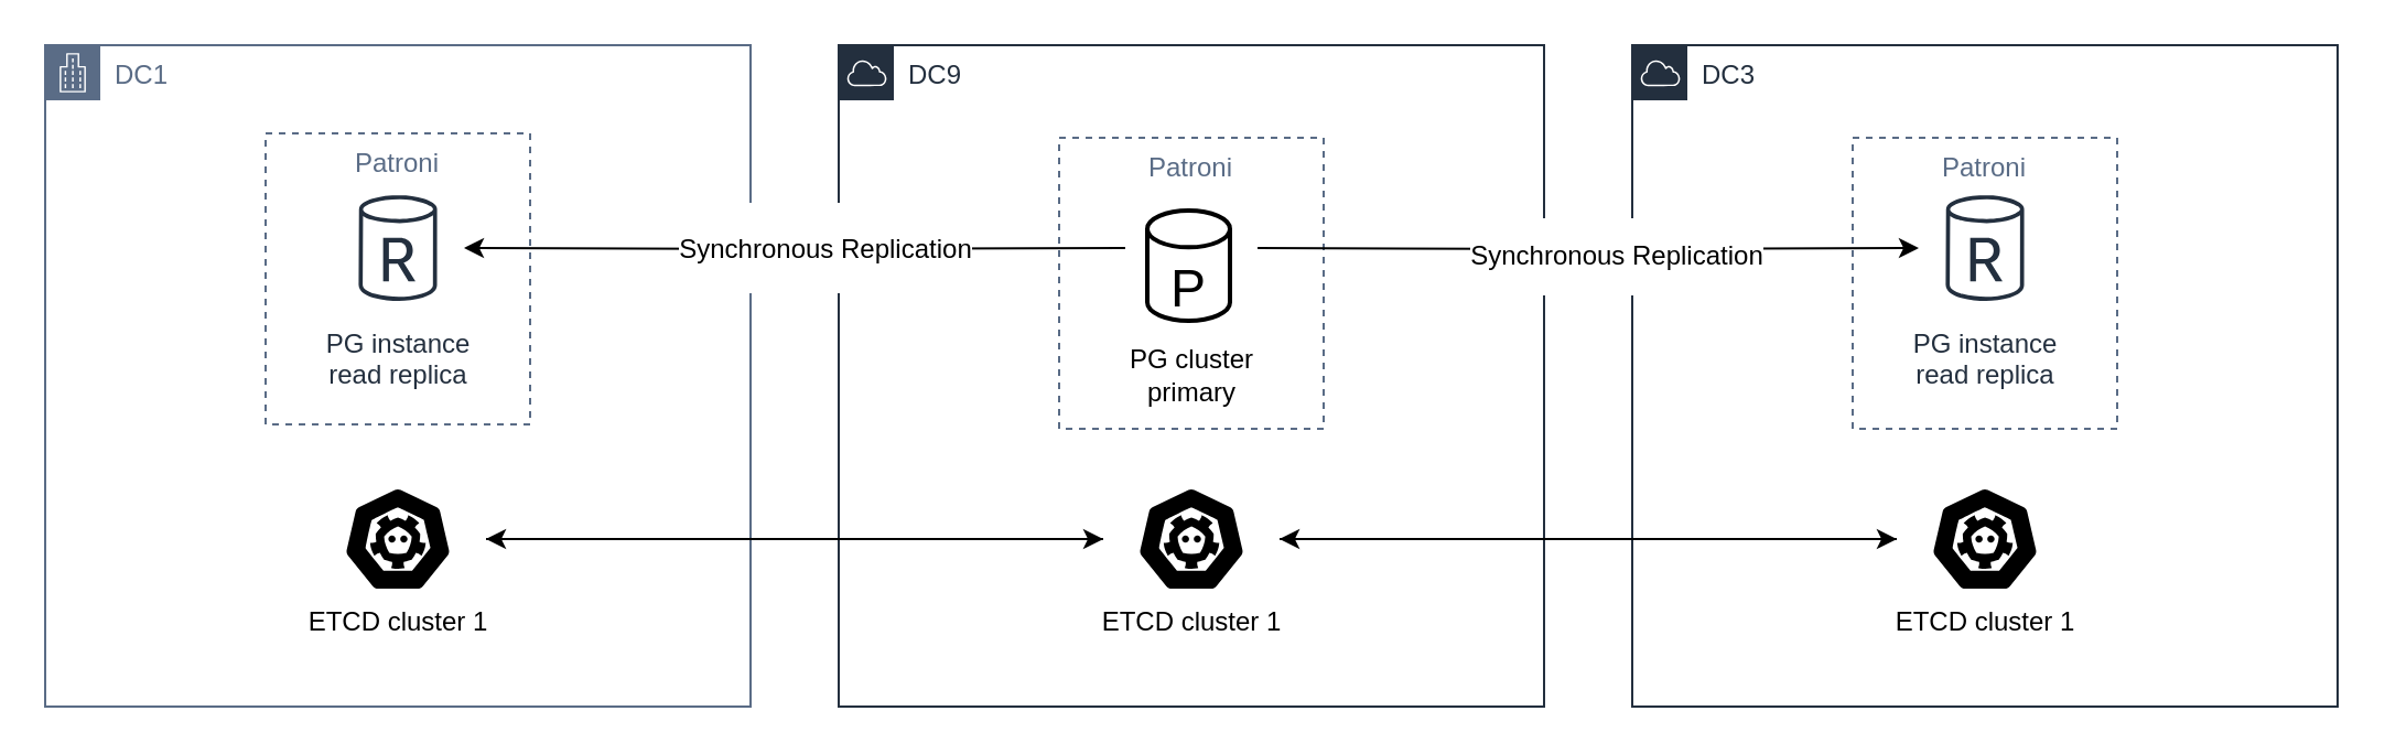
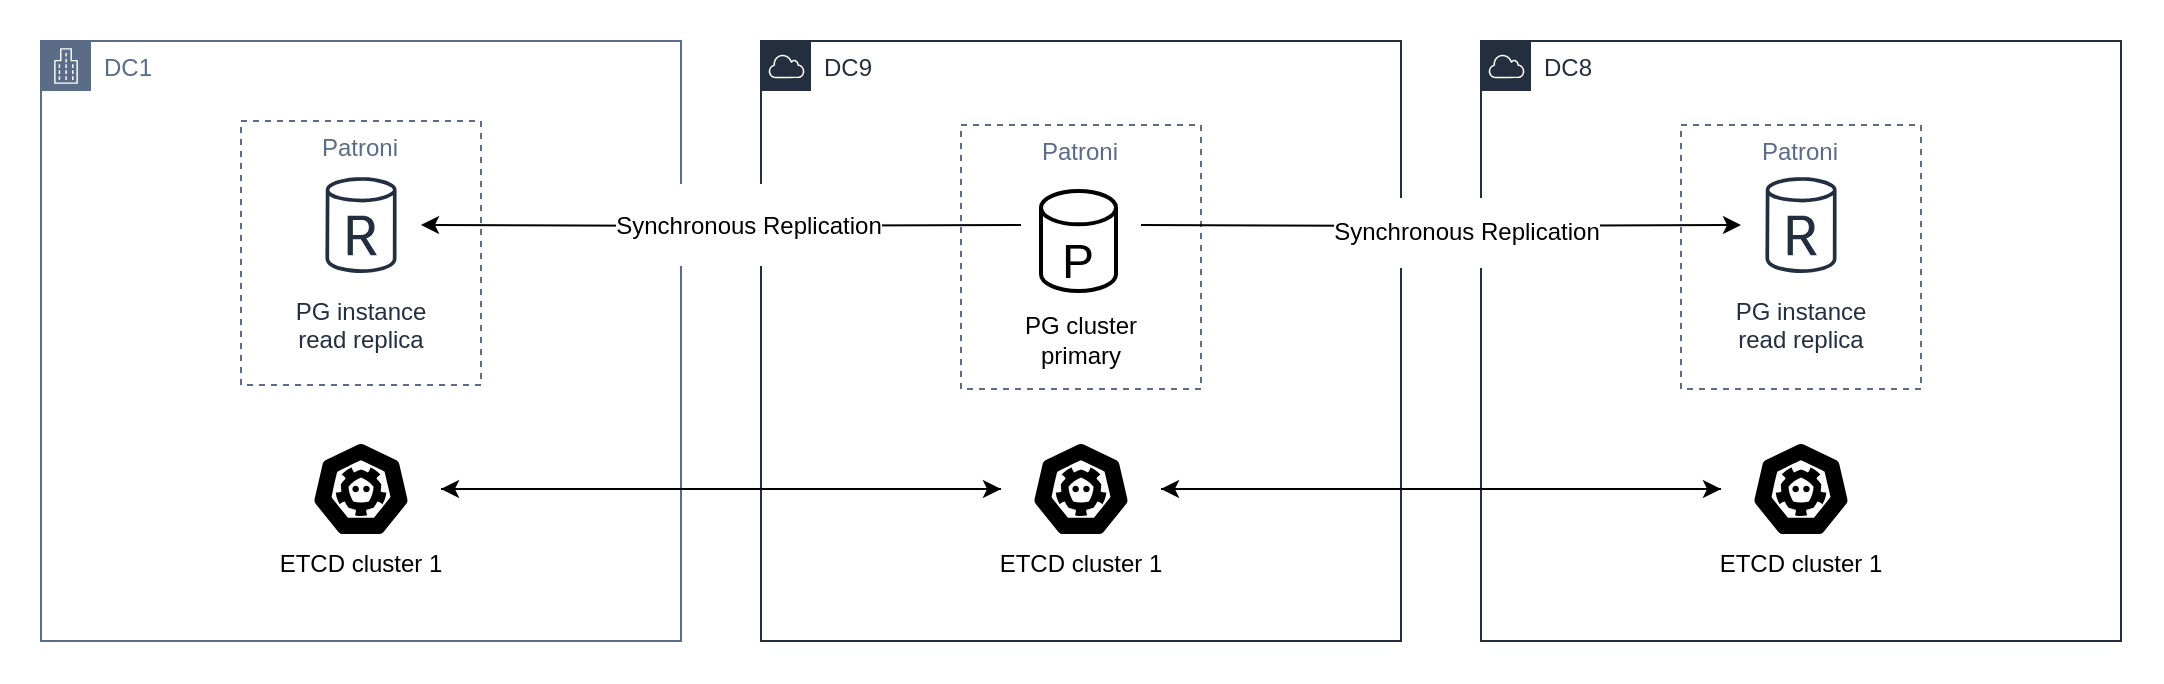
  <mxCell id="0" />
  <mxCell id="1" parent="0" />
  <mxCell id="2" value="DC9" style="points=[[0,0],[0.25,0],[0.5,0],[0.75,0],[1,0],[1,0.25],[1,0.5],[1,0.75],[1,1],[0.75,1],[0.5,1],[0.25,1],[0,1],[0,0.75],[0,0.5],[0,0.25]];outlineConnect=0;gradientColor=none;html=1;whiteSpace=wrap;fontSize=12;fontStyle=0;container=1;pointerEvents=0;collapsible=0;recursiveResize=0;shape=mxgraph.aws4.group;grIcon=mxgraph.aws4.group_aws_cloud;strokeColor=#232F3E;fillColor=none;verticalAlign=top;align=left;spacingLeft=30;fontColor=#232F3E;dashed=0;" parent="1" vertex="1"><mxGeometry x="380" y="20" width="320" height="300" as="geometry" /></mxCell>
  <mxCell id="3" value="Patroni" style="fillColor=none;strokeColor=#5A6C86;dashed=1;verticalAlign=top;fontStyle=0;fontColor=#5A6C86;whiteSpace=wrap;html=1;" parent="2" vertex="1"><mxGeometry x="100" y="42" width="120" height="132" as="geometry" /></mxCell>
  <mxCell id="4" value="ETCD cluster 1" style="sketch=0;html=1;dashed=0;whitespace=wrap;fillColor=#000000;strokeColor=#ffffff;points=[[0.005,0.63,0],[0.1,0.2,0],[0.9,0.2,0],[0.5,0,0],[0.995,0.63,0],[0.72,0.99,0],[0.5,1,0],[0.28,0.99,0]];verticalLabelPosition=bottom;align=center;verticalAlign=top;shape=mxgraph.kubernetes.icon;prIcon=etcd" parent="2" vertex="1"><mxGeometry x="120" y="200" width="80" height="48" as="geometry" /></mxCell>
  <mxCell id="5" value="&lt;div&gt;&lt;br&gt;&lt;/div&gt;&lt;div style=&quot;font-size: 6px;&quot;&gt;&lt;br&gt;&lt;/div&gt;&lt;div&gt;&lt;font style=&quot;font-size: 13px;&quot;&gt;&lt;font style=&quot;font-size: 14px;&quot;&gt;&lt;font style=&quot;font-size: 15px;&quot;&gt;&lt;font style=&quot;font-size: 16px;&quot;&gt;&lt;font style=&quot;font-size: 17px;&quot;&gt;&lt;font style=&quot;font-size: 18px;&quot;&gt;&lt;font style=&quot;font-size: 19px;&quot;&gt;&lt;font style=&quot;font-size: 20px;&quot;&gt;&lt;font style=&quot;font-size: 21px;&quot;&gt;&lt;font style=&quot;font-size: 22px;&quot;&gt;&lt;font style=&quot;font-size: 23px;&quot;&gt;&lt;font style=&quot;font-size: 24px;&quot;&gt;P&lt;/font&gt;&lt;/font&gt;&lt;/font&gt;&lt;/font&gt;&lt;/font&gt;&lt;/font&gt;&lt;/font&gt;&lt;/font&gt;&lt;/font&gt;&lt;/font&gt;&lt;/font&gt;&lt;/font&gt;&lt;/div&gt;" style="strokeWidth=2;html=1;shape=mxgraph.flowchart.database;whiteSpace=wrap;" vertex="1" parent="2"><mxGeometry x="140" y="75" width="37.5" height="50" as="geometry" /></mxCell>
  <mxCell id="6" value="&lt;div style=&quot;font-size: 12px;&quot;&gt;&lt;font style=&quot;font-size: 12px;&quot;&gt;PG cluster&lt;/font&gt;&lt;/div&gt;&lt;div style=&quot;font-size: 12px;&quot;&gt;&lt;font style=&quot;font-size: 12px;&quot;&gt;&lt;font style=&quot;font-size: 12px;&quot;&gt;primary&lt;/font&gt;&lt;br&gt;&lt;/font&gt;&lt;/div&gt;" style="text;html=1;align=center;verticalAlign=middle;resizable=0;points=[];autosize=1;strokeColor=none;fillColor=none;fontSize=24;" vertex="1" parent="2"><mxGeometry x="115" y="130" width="90" height="40" as="geometry" /></mxCell>
  <mxCell id="7" value="DC1&lt;span style=&quot;white-space: pre;&quot;&gt;&#09;&lt;/span&gt;" style="points=[[0,0],[0.25,0],[0.5,0],[0.75,0],[1,0],[1,0.25],[1,0.5],[1,0.75],[1,1],[0.75,1],[0.5,1],[0.25,1],[0,1],[0,0.75],[0,0.5],[0,0.25]];outlineConnect=0;gradientColor=none;html=1;whiteSpace=wrap;fontSize=12;fontStyle=0;container=1;pointerEvents=0;collapsible=0;recursiveResize=0;shape=mxgraph.aws4.group;grIcon=mxgraph.aws4.group_corporate_data_center;strokeColor=#5A6C86;fillColor=none;verticalAlign=top;align=left;spacingLeft=30;fontColor=#5A6C86;dashed=0;" parent="1" vertex="1"><mxGeometry x="20" y="20" width="320" height="300" as="geometry" /></mxCell>
  <mxCell id="8" value="PG instance&lt;br&gt;read replica" style="sketch=0;outlineConnect=0;fontColor=#232F3E;gradientColor=none;strokeColor=#232F3E;fillColor=#ffffff;dashed=0;verticalLabelPosition=bottom;verticalAlign=top;align=center;html=1;fontSize=12;fontStyle=0;aspect=fixed;shape=mxgraph.aws4.resourceIcon;resIcon=mxgraph.aws4.db_instance_read_replica;" parent="7" vertex="1"><mxGeometry x="130" y="62" width="60" height="60" as="geometry" /></mxCell>
  <mxCell id="9" value="ETCD cluster 1" style="sketch=0;html=1;dashed=0;whitespace=wrap;fillColor=#000000;strokeColor=#ffffff;points=[[0.005,0.63,0],[0.1,0.2,0],[0.9,0.2,0],[0.5,0,0],[0.995,0.63,0],[0.72,0.99,0],[0.5,1,0],[0.28,0.99,0]];verticalLabelPosition=bottom;align=center;verticalAlign=top;shape=mxgraph.kubernetes.icon;prIcon=etcd" parent="7" vertex="1"><mxGeometry x="120" y="200" width="80" height="48" as="geometry" /></mxCell>
  <mxCell id="10" value="Patroni" style="fillColor=none;strokeColor=#5A6C86;dashed=1;verticalAlign=top;fontStyle=0;fontColor=#5A6C86;whiteSpace=wrap;html=1;" parent="7" vertex="1"><mxGeometry x="100" y="40" width="120" height="132" as="geometry" /></mxCell>
- <mxCell id="11" value="DC3" style="points=[[0,0],[0.25,0],[0.5,0],[0.75,0],[1,0],[1,0.25],[1,0.5],[1,0.75],[1,1],[0.75,1],[0.5,1],[0.25,1],[0,1],[0,0.75],[0,0.5],[0,0.25]];outlineConnect=0;gradientColor=none;html=1;whiteSpace=wrap;fontSize=12;fontStyle=0;container=1;pointerEvents=0;collapsible=0;recursiveResize=0;shape=mxgraph.aws4.group;grIcon=mxgraph.aws4.group_aws_cloud;strokeColor=#232F3E;fillColor=none;verticalAlign=top;align=left;spacingLeft=30;fontColor=#232F3E;dashed=0;" parent="1" vertex="1"><mxGeometry x="740" y="20" width="320" height="300" as="geometry" /></mxCell>
+ <mxCell id="11" value="DC8" style="points=[[0,0],[0.25,0],[0.5,0],[0.75,0],[1,0],[1,0.25],[1,0.5],[1,0.75],[1,1],[0.75,1],[0.5,1],[0.25,1],[0,1],[0,0.75],[0,0.5],[0,0.25]];outlineConnect=0;gradientColor=none;html=1;whiteSpace=wrap;fontSize=12;fontStyle=0;container=1;pointerEvents=0;collapsible=0;recursiveResize=0;shape=mxgraph.aws4.group;grIcon=mxgraph.aws4.group_aws_cloud;strokeColor=#232F3E;fillColor=none;verticalAlign=top;align=left;spacingLeft=30;fontColor=#232F3E;dashed=0;" parent="1" vertex="1"><mxGeometry x="740" y="20" width="320" height="300" as="geometry" /></mxCell>
  <mxCell id="12" value="PG instance&lt;br&gt;read replica" style="sketch=0;outlineConnect=0;fontColor=#232F3E;gradientColor=none;strokeColor=#232F3E;fillColor=#ffffff;dashed=0;verticalLabelPosition=bottom;verticalAlign=top;align=center;html=1;fontSize=12;fontStyle=0;aspect=fixed;shape=mxgraph.aws4.resourceIcon;resIcon=mxgraph.aws4.db_instance_read_replica;" parent="11" vertex="1"><mxGeometry x="130" y="62" width="60" height="60" as="geometry" /></mxCell>
  <mxCell id="13" style="edgeStyle=orthogonalEdgeStyle;rounded=0;orthogonalLoop=1;jettySize=auto;html=1;" parent="11" source="14" edge="1"><mxGeometry relative="1" as="geometry"><mxPoint x="-160" y="224" as="targetPoint" /></mxGeometry></mxCell>
  <mxCell id="14" value="ETCD cluster 1" style="sketch=0;html=1;dashed=0;whitespace=wrap;fillColor=#000000;strokeColor=#ffffff;points=[[0.005,0.63,0],[0.1,0.2,0],[0.9,0.2,0],[0.5,0,0],[0.995,0.63,0],[0.72,0.99,0],[0.5,1,0],[0.28,0.99,0]];verticalLabelPosition=bottom;align=center;verticalAlign=top;shape=mxgraph.kubernetes.icon;prIcon=etcd" parent="11" vertex="1"><mxGeometry x="120" y="200" width="80" height="48" as="geometry" /></mxCell>
  <mxCell id="15" value="Patroni" style="fillColor=none;strokeColor=#5A6C86;dashed=1;verticalAlign=top;fontStyle=0;fontColor=#5A6C86;whiteSpace=wrap;html=1;" parent="11" vertex="1"><mxGeometry x="100" y="42" width="120" height="132" as="geometry" /></mxCell>
  <mxCell id="16" style="edgeStyle=orthogonalEdgeStyle;rounded=0;orthogonalLoop=1;jettySize=auto;html=1;" parent="1" target="8" edge="1"><mxGeometry relative="1" as="geometry"><mxPoint x="510" y="112" as="sourcePoint" /></mxGeometry></mxCell>
  <mxCell id="17" value="&lt;h3 class=&quot;title&quot;&gt;&lt;font style=&quot;font-size: 11px;&quot;&gt;&lt;font style=&quot;font-size: 12px;&quot;&gt;&lt;span style=&quot;font-weight: normal;&quot;&gt;Synchronous Replication&lt;/span&gt;&lt;/font&gt;&lt;/font&gt;&lt;/h3&gt;" style="edgeLabel;html=1;align=center;verticalAlign=middle;resizable=0;points=[];" parent="16" vertex="1" connectable="0"><mxGeometry x="-0.093" y="-1" relative="1" as="geometry"><mxPoint as="offset" /></mxGeometry></mxCell>
  <mxCell id="18" style="edgeStyle=orthogonalEdgeStyle;rounded=0;orthogonalLoop=1;jettySize=auto;html=1;" parent="1" target="12" edge="1"><mxGeometry relative="1" as="geometry"><mxPoint x="570" y="112" as="sourcePoint" /></mxGeometry></mxCell>
  <mxCell id="19" value="&lt;h3 style=&quot;font-size: 10px;&quot; class=&quot;title&quot;&gt;&lt;font style=&quot;font-size: 10px;&quot;&gt;&lt;font style=&quot;font-size: 10px;&quot;&gt;&lt;font style=&quot;font-size: 11px;&quot;&gt;&lt;font style=&quot;font-size: 12px;&quot;&gt;&lt;span style=&quot;font-weight: normal;&quot;&gt;Synchronous Replication&lt;/span&gt;&lt;/font&gt;&lt;/font&gt;&lt;/font&gt;&lt;/font&gt;&lt;/h3&gt;" style="edgeLabel;html=1;align=center;verticalAlign=middle;resizable=0;points=[];" parent="18" vertex="1" connectable="0"><mxGeometry x="0.087" y="-3" relative="1" as="geometry"><mxPoint as="offset" /></mxGeometry></mxCell>
  <mxCell id="20" style="edgeStyle=orthogonalEdgeStyle;rounded=0;orthogonalLoop=1;jettySize=auto;html=1;" parent="1" source="9" target="4" edge="1"><mxGeometry relative="1" as="geometry" /></mxCell>
  <mxCell id="21" style="edgeStyle=orthogonalEdgeStyle;rounded=0;orthogonalLoop=1;jettySize=auto;html=1;" parent="1" source="4" target="9" edge="1"><mxGeometry relative="1" as="geometry" /></mxCell>
  <mxCell id="22" style="edgeStyle=orthogonalEdgeStyle;rounded=0;orthogonalLoop=1;jettySize=auto;html=1;" parent="1" source="4" target="14" edge="1"><mxGeometry relative="1" as="geometry" /></mxCell>
